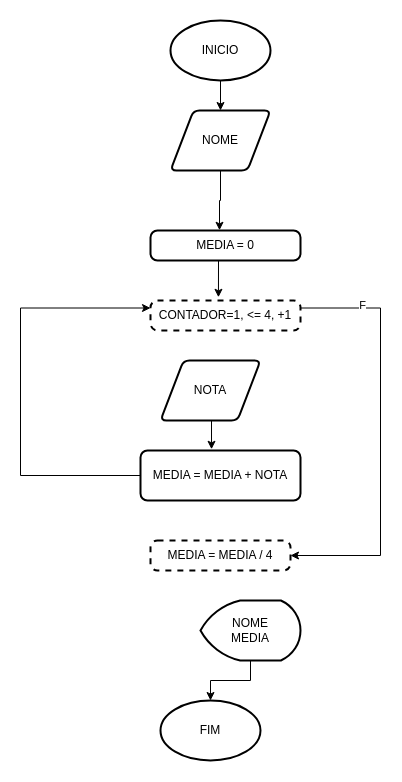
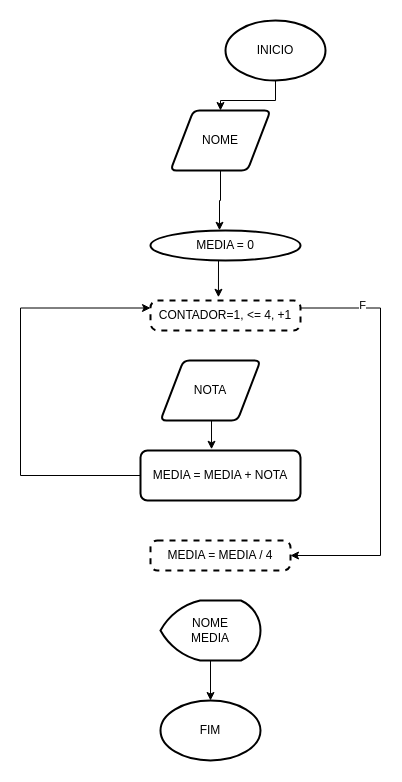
  <mxCell id="0" />
  <mxCell id="1" parent="0" />
  <mxCell id="2" style="edgeStyle=orthogonalEdgeStyle;rounded=0;orthogonalLoop=1;jettySize=auto;html=1;exitX=0.5;exitY=1;exitDx=0;exitDy=0;exitPerimeter=0;entryX=0.5;entryY=0;entryDx=0;entryDy=0;" edge="1" parent="1" source="3" target="5"><mxGeometry relative="1" as="geometry" /></mxCell>
- <mxCell id="3" value="INICIO" style="strokeWidth=2;html=1;shape=mxgraph.flowchart.start_1;whiteSpace=wrap;" vertex="1" parent="1"><mxGeometry x="170" y="20" width="100" height="60" as="geometry" /></mxCell>
+ <mxCell id="3" value="INICIO" style="strokeWidth=2;html=1;shape=mxgraph.flowchart.start_1;whiteSpace=wrap;" vertex="1" parent="1"><mxGeometry x="225" y="20" width="100" height="60" as="geometry" /></mxCell>
  <mxCell id="4" value="FIM" style="strokeWidth=2;html=1;shape=mxgraph.flowchart.start_1;whiteSpace=wrap;" vertex="1" parent="1"><mxGeometry x="160" y="700" width="100" height="60" as="geometry" /></mxCell>
  <mxCell id="5" value="NOME" style="shape=parallelogram;html=1;strokeWidth=2;perimeter=parallelogramPerimeter;whiteSpace=wrap;rounded=1;arcSize=12;size=0.23;" vertex="1" parent="1"><mxGeometry x="170" y="110" width="100" height="60" as="geometry" /></mxCell>
- <mxCell id="6" value="MEDIA = 0" style="rounded=1;whiteSpace=wrap;html=1;absoluteArcSize=1;arcSize=14;strokeWidth=2;" vertex="1" parent="1"><mxGeometry x="150" y="230" width="150" height="30" as="geometry" /></mxCell>
+ <mxCell id="6" value="MEDIA = 0" style="ellipse;whiteSpace=wrap;html=1;absoluteArcSize=1;arcSize=14;strokeWidth=2;" vertex="1" parent="1"><mxGeometry x="150" y="230" width="150" height="30" as="geometry" /></mxCell>
  <mxCell id="7" style="edgeStyle=orthogonalEdgeStyle;rounded=0;orthogonalLoop=1;jettySize=auto;html=1;exitX=1;exitY=0.25;exitDx=0;exitDy=0;entryX=1;entryY=0.5;entryDx=0;entryDy=0;" edge="1" parent="1" source="9" target="16"><mxGeometry relative="1" as="geometry"><Array as="points"><mxPoint x="380" y="308" /><mxPoint x="380" y="555" /></Array></mxGeometry></mxCell>
  <mxCell id="8" value="F" style="edgeLabel;html=1;align=center;verticalAlign=middle;resizable=0;points=[];" vertex="1" connectable="0" parent="7"><mxGeometry x="-0.708" y="4" relative="1" as="geometry"><mxPoint y="1" as="offset" /></mxGeometry></mxCell>
  <mxCell id="9" value="CONTADOR=1, &amp;lt;= 4, +1" style="rounded=1;whiteSpace=wrap;html=1;absoluteArcSize=1;arcSize=14;strokeWidth=2;dashed=1;" vertex="1" parent="1"><mxGeometry x="150" y="300" width="150" height="30" as="geometry" /></mxCell>
  <mxCell id="10" value="NOTA" style="shape=parallelogram;html=1;strokeWidth=2;perimeter=parallelogramPerimeter;whiteSpace=wrap;rounded=1;arcSize=12;size=0.23;" vertex="1" parent="1"><mxGeometry x="160" y="360" width="100" height="60" as="geometry" /></mxCell>
  <mxCell id="11" style="edgeStyle=orthogonalEdgeStyle;rounded=0;orthogonalLoop=1;jettySize=auto;html=1;exitX=0;exitY=0.5;exitDx=0;exitDy=0;entryX=0;entryY=0.25;entryDx=0;entryDy=0;" edge="1" parent="1" source="12" target="9"><mxGeometry relative="1" as="geometry"><Array as="points"><mxPoint x="20" y="475" /><mxPoint x="20" y="308" /></Array></mxGeometry></mxCell>
  <mxCell id="12" value="MEDIA = MEDIA + NOTA" style="rounded=1;whiteSpace=wrap;html=1;absoluteArcSize=1;arcSize=14;strokeWidth=2;" vertex="1" parent="1"><mxGeometry x="140" y="450" width="160" height="50" as="geometry" /></mxCell>
  <mxCell id="13" style="edgeStyle=orthogonalEdgeStyle;rounded=0;orthogonalLoop=1;jettySize=auto;html=1;exitX=0.5;exitY=1;exitDx=0;exitDy=0;entryX=0.46;entryY=-0.008;entryDx=0;entryDy=0;entryPerimeter=0;" edge="1" parent="1" source="5" target="6"><mxGeometry relative="1" as="geometry" /></mxCell>
  <mxCell id="14" style="edgeStyle=orthogonalEdgeStyle;rounded=0;orthogonalLoop=1;jettySize=auto;html=1;exitX=0.5;exitY=1;exitDx=0;exitDy=0;entryX=0.453;entryY=-0.108;entryDx=0;entryDy=0;entryPerimeter=0;" edge="1" parent="1" source="6" target="9"><mxGeometry relative="1" as="geometry" /></mxCell>
  <mxCell id="15" style="edgeStyle=orthogonalEdgeStyle;rounded=0;orthogonalLoop=1;jettySize=auto;html=1;exitX=0.5;exitY=1;exitDx=0;exitDy=0;entryX=0.444;entryY=-0.025;entryDx=0;entryDy=0;entryPerimeter=0;" edge="1" parent="1" source="10" target="12"><mxGeometry relative="1" as="geometry" /></mxCell>
  <mxCell id="16" value="MEDIA = MEDIA / 4" style="rounded=1;whiteSpace=wrap;html=1;absoluteArcSize=1;arcSize=14;strokeWidth=2;dashed=1;" vertex="1" parent="1"><mxGeometry x="150" y="540" width="140" height="30" as="geometry" /></mxCell>
- <mxCell id="17" value="NOME&lt;div&gt;MEDIA&lt;/div&gt;" style="strokeWidth=2;html=1;shape=mxgraph.flowchart.display;whiteSpace=wrap;" vertex="1" parent="1"><mxGeometry x="200" y="600" width="100" height="60" as="geometry" /></mxCell>
+ <mxCell id="17" value="NOME&lt;div&gt;MEDIA&lt;/div&gt;" style="strokeWidth=2;html=1;shape=mxgraph.flowchart.display;whiteSpace=wrap;" vertex="1" parent="1"><mxGeometry x="160" y="600" width="100" height="60" as="geometry" /></mxCell>
  <mxCell id="18" style="edgeStyle=orthogonalEdgeStyle;rounded=0;orthogonalLoop=1;jettySize=auto;html=1;exitX=0.5;exitY=1;exitDx=0;exitDy=0;exitPerimeter=0;entryX=0.5;entryY=0;entryDx=0;entryDy=0;entryPerimeter=0;" edge="1" parent="1" source="17" target="4"><mxGeometry relative="1" as="geometry" /></mxCell>
